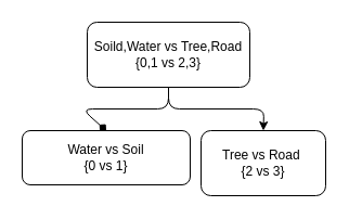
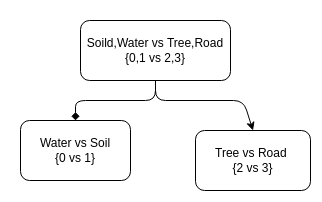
  <mxCell id="0" />
  <mxCell id="1" parent="0" />
  <mxCell id="2" style="edgeStyle=none;html=1;exitX=0.5;exitY=1;exitDx=0;exitDy=0;entryX=0.5;entryY=0;entryDx=0;entryDy=0;endArrow=diamond;" edge="1" parent="1" source="4" target="5"><mxGeometry relative="1" as="geometry"><Array as="points"><mxPoint x="155" y="100" /><mxPoint x="75" y="100" /></Array></mxGeometry></mxCell>
  <mxCell id="3" style="edgeStyle=none;html=1;exitX=0.5;exitY=1;exitDx=0;exitDy=0;entryX=0.5;entryY=0;entryDx=0;entryDy=0;" edge="1" parent="1" source="4" target="6"><mxGeometry relative="1" as="geometry"><Array as="points"><mxPoint x="155" y="100" /><mxPoint x="243" y="100" /></Array></mxGeometry></mxCell>
  <mxCell id="4" value="Soild,Water vs Tree,Road&lt;br&gt;{0,1 vs 2,3}" style="rounded=1;whiteSpace=wrap;html=1;" vertex="1" parent="1"><mxGeometry x="80" y="20" width="150" height="60" as="geometry" /></mxCell>
- <mxCell id="5" value="Water vs Soil&lt;br&gt;{0 vs 1}" style="rounded=1;whiteSpace=wrap;html=1;" vertex="1" parent="1"><mxGeometry x="20" y="120" width="155" height="50" as="geometry" /></mxCell>
- <mxCell id="6" value="Tree vs Road&amp;nbsp;&lt;br&gt;{2 vs 3}" style="rounded=1;whiteSpace=wrap;html=1;" vertex="1" parent="1"><mxGeometry x="185" y="120" width="115" height="60" as="geometry" /></mxCell>
+ <mxCell id="5" value="Water vs Soil&lt;br&gt;{0 vs 1}" style="rounded=1;whiteSpace=wrap;html=1;" vertex="1" parent="1"><mxGeometry x="20" y="120" width="110" height="60" as="geometry" /></mxCell>
+ <mxCell id="6" value="Tree vs Road&amp;nbsp;&lt;br&gt;{2 vs 3}" style="rounded=1;whiteSpace=wrap;html=1;" vertex="1" parent="1"><mxGeometry x="195" y="130" width="115" height="60" as="geometry" /></mxCell>
